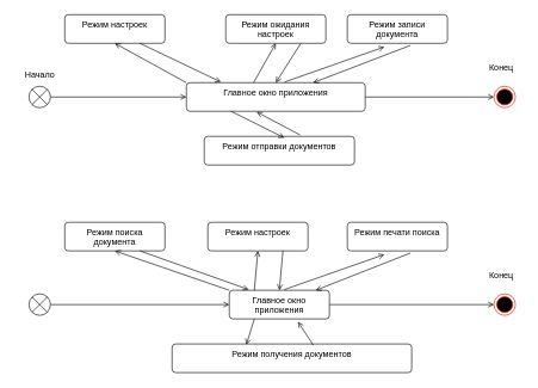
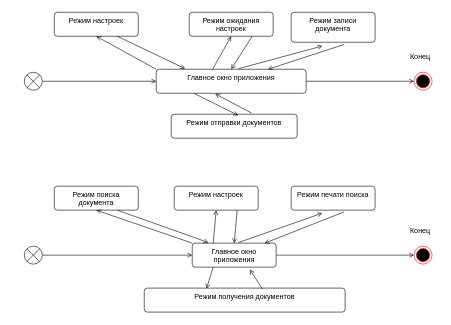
  <mxCell id="0" />
  <mxCell id="1" parent="0" />
  <mxCell id="2" value="" style="endArrow=open;html=1;rounded=0;align=center;verticalAlign=top;endFill=0;labelBackgroundColor=none;endSize=6;entryX=0;entryY=0.5;entryDx=0;entryDy=0;exitX=1;exitY=0.5;exitDx=0;exitDy=0;" edge="1" parent="1" source="17" target="4"><mxGeometry relative="1" as="geometry"><mxPoint x="145" y="115" as="targetPoint" /><mxPoint x="80" y="135" as="sourcePoint" /></mxGeometry></mxCell>
  <mxCell id="3" value="" style="endArrow=open;html=1;rounded=0;align=center;verticalAlign=top;endFill=0;labelBackgroundColor=none;endSize=6;exitX=1;exitY=0.5;exitDx=0;exitDy=0;entryX=0;entryY=0.5;entryDx=0;entryDy=0;" edge="1" parent="1" source="4"><mxGeometry relative="1" as="geometry"><mxPoint x="730" y="95" as="sourcePoint" /><mxPoint x="690" y="135" as="targetPoint" /></mxGeometry></mxCell>
  <mxCell id="4" value="Главное окно приложения" style="html=1;align=center;verticalAlign=top;rounded=1;absoluteArcSize=1;arcSize=10;dashed=0;whiteSpace=wrap;" vertex="1" parent="1"><mxGeometry x="260" y="115" width="250" height="40" as="geometry" /></mxCell>
- <mxCell id="5" value="Режим записи документа" style="html=1;align=center;verticalAlign=top;rounded=1;absoluteArcSize=1;arcSize=10;dashed=0;whiteSpace=wrap;" vertex="1" parent="1"><mxGeometry x="485" y="20" width="140" height="40" as="geometry" /></mxCell>
+ <mxCell id="5" value="Режим записи документа" style="html=1;align=center;verticalAlign=top;rounded=1;absoluteArcSize=1;arcSize=10;dashed=0;whiteSpace=wrap;" vertex="1" parent="1"><mxGeometry x="485" y="20" width="140" height="50" as="geometry" /></mxCell>
  <mxCell id="6" value="Режим настроек" style="html=1;align=center;verticalAlign=top;rounded=1;absoluteArcSize=1;arcSize=10;dashed=0;whiteSpace=wrap;" vertex="1" parent="1"><mxGeometry x="90" y="20" width="140" height="40" as="geometry" /></mxCell>
  <mxCell id="7" value="Режим отправки документов" style="html=1;align=center;verticalAlign=top;rounded=1;absoluteArcSize=1;arcSize=10;dashed=0;whiteSpace=wrap;" vertex="1" parent="1"><mxGeometry x="285" y="190" width="210" height="40" as="geometry" /></mxCell>
  <mxCell id="8" value="" style="endArrow=open;html=1;rounded=0;align=center;verticalAlign=top;endFill=0;labelBackgroundColor=none;endSize=6;entryX=0.371;entryY=1.125;entryDx=0;entryDy=0;exitX=0.55;exitY=-0.025;exitDx=0;exitDy=0;exitPerimeter=0;entryPerimeter=0;" edge="1" parent="1" source="4" target="5"><mxGeometry relative="1" as="geometry"><mxPoint x="222.5" y="-20" as="targetPoint" /><mxPoint x="427.5" y="100" as="sourcePoint" /></mxGeometry></mxCell>
  <mxCell id="9" value="" style="endArrow=open;html=1;rounded=0;align=center;verticalAlign=top;endFill=0;labelBackgroundColor=none;endSize=6;entryX=0.5;entryY=1;entryDx=0;entryDy=0;exitX=0;exitY=0;exitDx=0;exitDy=0;" edge="1" parent="1" source="4" target="6"><mxGeometry relative="1" as="geometry"><mxPoint x="110" y="20" as="targetPoint" /><mxPoint x="315" y="140" as="sourcePoint" /><Array as="points" /></mxGeometry></mxCell>
  <mxCell id="10" value="" style="endArrow=open;html=1;rounded=0;align=center;verticalAlign=top;endFill=0;labelBackgroundColor=none;endSize=6;exitX=0.638;exitY=-0.05;exitDx=0;exitDy=0;entryX=0.393;entryY=1.025;entryDx=0;entryDy=0;entryPerimeter=0;exitPerimeter=0;" edge="1" parent="1" source="7" target="4"><mxGeometry relative="1" as="geometry"><mxPoint x="406" y="172" as="targetPoint" /><mxPoint x="510" y="340" as="sourcePoint" /><Array as="points" /></mxGeometry></mxCell>
  <mxCell id="11" value="" style="endArrow=open;html=1;rounded=0;align=center;verticalAlign=top;endFill=0;labelBackgroundColor=none;endSize=6;exitX=0.75;exitY=1;exitDx=0;exitDy=0;entryX=0.193;entryY=-0.025;entryDx=0;entryDy=0;entryPerimeter=0;" edge="1" parent="1" source="6" target="4"><mxGeometry relative="1" as="geometry"><mxPoint x="320" y="120" as="targetPoint" /><mxPoint x="370" y="25" as="sourcePoint" /><Array as="points" /></mxGeometry></mxCell>
  <mxCell id="12" value="" style="endArrow=open;html=1;rounded=0;align=center;verticalAlign=top;endFill=0;labelBackgroundColor=none;endSize=6;exitX=0.629;exitY=1.075;exitDx=0;exitDy=0;exitPerimeter=0;" edge="1" parent="1" source="5" target="4"><mxGeometry relative="1" as="geometry"><mxPoint x="335" y="133" as="targetPoint" /><mxPoint x="185" y="10" as="sourcePoint" /><Array as="points" /></mxGeometry></mxCell>
  <mxCell id="13" value="" style="endArrow=open;html=1;rounded=0;align=center;verticalAlign=top;endFill=0;labelBackgroundColor=none;endSize=6;exitX=0.25;exitY=1;exitDx=0;exitDy=0;entryX=0.533;entryY=0.05;entryDx=0;entryDy=0;entryPerimeter=0;" edge="1" parent="1" source="4" target="7"><mxGeometry relative="1" as="geometry"><mxPoint x="487" y="341" as="targetPoint" /><mxPoint x="398" y="171" as="sourcePoint" /><Array as="points" /></mxGeometry></mxCell>
- <mxCell id="14" value="Начало" style="text;html=1;align=center;verticalAlign=middle;resizable=0;points=[];autosize=1;strokeColor=none;fillColor=none;" vertex="1" parent="1"><mxGeometry x="20" y="90" width="70" height="30" as="geometry" /></mxCell>
  <mxCell id="15" value="Конец" style="text;html=1;align=center;verticalAlign=middle;resizable=0;points=[];autosize=1;strokeColor=none;fillColor=none;" vertex="1" parent="1"><mxGeometry x="670" y="80" width="60" height="30" as="geometry" /></mxCell>
  <mxCell id="16" value="" style="ellipse;html=1;shape=endState;fillColor=#000000;strokeColor=#ff0000;" vertex="1" parent="1"><mxGeometry x="690" y="120" width="30" height="30" as="geometry" /></mxCell>
  <mxCell id="17" value="" style="shape=sumEllipse;perimeter=ellipsePerimeter;whiteSpace=wrap;html=1;backgroundOutline=1;" vertex="1" parent="1"><mxGeometry x="40" y="120" width="30" height="30" as="geometry" /></mxCell>
  <mxCell id="18" value="Режим ожидания настроек" style="html=1;align=center;verticalAlign=top;rounded=1;absoluteArcSize=1;arcSize=10;dashed=0;whiteSpace=wrap;" vertex="1" parent="1"><mxGeometry x="315" y="20" width="140" height="40" as="geometry" /></mxCell>
  <mxCell id="19" value="" style="endArrow=open;html=1;rounded=0;align=center;verticalAlign=top;endFill=0;labelBackgroundColor=none;endSize=6;exitX=0.75;exitY=1;exitDx=0;exitDy=0;entryX=0.5;entryY=0;entryDx=0;entryDy=0;" edge="1" parent="1" source="18" target="4"><mxGeometry relative="1" as="geometry"><mxPoint x="357" y="124" as="targetPoint" /><mxPoint x="205" y="70" as="sourcePoint" /><Array as="points" /></mxGeometry></mxCell>
  <mxCell id="20" value="" style="endArrow=open;html=1;rounded=0;align=center;verticalAlign=top;endFill=0;labelBackgroundColor=none;endSize=6;entryX=0.5;entryY=1;entryDx=0;entryDy=0;exitX=0.376;exitY=0;exitDx=0;exitDy=0;exitPerimeter=0;" edge="1" parent="1" source="4" target="18"><mxGeometry relative="1" as="geometry"><mxPoint x="170" y="70" as="targetPoint" /><mxPoint x="330" y="125" as="sourcePoint" /><Array as="points" /></mxGeometry></mxCell>
  <mxCell id="21" value="" style="endArrow=open;html=1;rounded=0;align=center;verticalAlign=top;endFill=0;labelBackgroundColor=none;endSize=6;entryX=0;entryY=0.5;entryDx=0;entryDy=0;exitX=1;exitY=0.5;exitDx=0;exitDy=0;" edge="1" parent="1" source="34" target="23"><mxGeometry relative="1" as="geometry"><mxPoint x="145" y="405" as="targetPoint" /><mxPoint x="80" y="425" as="sourcePoint" /></mxGeometry></mxCell>
  <mxCell id="22" value="" style="endArrow=open;html=1;rounded=0;align=center;verticalAlign=top;endFill=0;labelBackgroundColor=none;endSize=6;exitX=1;exitY=0.5;exitDx=0;exitDy=0;entryX=0;entryY=0.5;entryDx=0;entryDy=0;" edge="1" parent="1" source="23"><mxGeometry relative="1" as="geometry"><mxPoint x="730" y="385" as="sourcePoint" /><mxPoint x="690" y="425" as="targetPoint" /></mxGeometry></mxCell>
  <mxCell id="23" value="Главное окно приложения" style="html=1;align=center;verticalAlign=top;rounded=1;absoluteArcSize=1;arcSize=10;dashed=0;whiteSpace=wrap;" vertex="1" parent="1"><mxGeometry x="320" y="405" width="140" height="40" as="geometry" /></mxCell>
  <mxCell id="24" value="Режим печати поиска" style="html=1;align=center;verticalAlign=top;rounded=1;absoluteArcSize=1;arcSize=10;dashed=0;whiteSpace=wrap;" vertex="1" parent="1"><mxGeometry x="485" y="310" width="140" height="40" as="geometry" /></mxCell>
  <mxCell id="25" value="Режим поиска документа" style="html=1;align=center;verticalAlign=top;rounded=1;absoluteArcSize=1;arcSize=10;dashed=0;whiteSpace=wrap;" vertex="1" parent="1"><mxGeometry x="90" y="310" width="140" height="40" as="geometry" /></mxCell>
  <mxCell id="26" value="Режим получения документов" style="html=1;align=center;verticalAlign=top;rounded=1;absoluteArcSize=1;arcSize=10;dashed=0;whiteSpace=wrap;" vertex="1" parent="1"><mxGeometry x="240" y="480" width="335" height="40" as="geometry" /></mxCell>
  <mxCell id="27" value="" style="endArrow=open;html=1;rounded=0;align=center;verticalAlign=top;endFill=0;labelBackgroundColor=none;endSize=6;entryX=0.371;entryY=1.125;entryDx=0;entryDy=0;exitX=0.55;exitY=-0.025;exitDx=0;exitDy=0;exitPerimeter=0;entryPerimeter=0;" edge="1" parent="1" source="23" target="24"><mxGeometry relative="1" as="geometry"><mxPoint x="222.5" y="270" as="targetPoint" /><mxPoint x="427.5" y="390" as="sourcePoint" /></mxGeometry></mxCell>
  <mxCell id="28" value="" style="endArrow=open;html=1;rounded=0;align=center;verticalAlign=top;endFill=0;labelBackgroundColor=none;endSize=6;entryX=0.5;entryY=1;entryDx=0;entryDy=0;exitX=0;exitY=0;exitDx=0;exitDy=0;" edge="1" parent="1" source="23" target="25"><mxGeometry relative="1" as="geometry"><mxPoint x="110" y="310" as="targetPoint" /><mxPoint x="315" y="430" as="sourcePoint" /><Array as="points" /></mxGeometry></mxCell>
  <mxCell id="29" value="" style="endArrow=open;html=1;rounded=0;align=center;verticalAlign=top;endFill=0;labelBackgroundColor=none;endSize=6;exitX=0.75;exitY=1;exitDx=0;exitDy=0;entryX=0.193;entryY=-0.025;entryDx=0;entryDy=0;entryPerimeter=0;" edge="1" parent="1" source="25" target="23"><mxGeometry relative="1" as="geometry"><mxPoint x="320" y="410" as="targetPoint" /><mxPoint x="370" y="315" as="sourcePoint" /><Array as="points" /></mxGeometry></mxCell>
  <mxCell id="30" value="" style="endArrow=open;html=1;rounded=0;align=center;verticalAlign=top;endFill=0;labelBackgroundColor=none;endSize=6;exitX=0.629;exitY=1.075;exitDx=0;exitDy=0;exitPerimeter=0;" edge="1" parent="1" source="24" target="23"><mxGeometry relative="1" as="geometry"><mxPoint x="335" y="423" as="targetPoint" /><mxPoint x="185" y="300" as="sourcePoint" /><Array as="points" /></mxGeometry></mxCell>
  <mxCell id="31" value="Конец" style="text;html=1;align=center;verticalAlign=middle;resizable=0;points=[];autosize=1;strokeColor=none;fillColor=none;" vertex="1" parent="1"><mxGeometry x="670" y="370" width="60" height="30" as="geometry" /></mxCell>
  <mxCell id="32" value="" style="endArrow=open;html=1;rounded=0;align=center;verticalAlign=top;endFill=0;labelBackgroundColor=none;endSize=6;exitX=0.59;exitY=0.05;exitDx=0;exitDy=0;entryX=0.686;entryY=1.1;entryDx=0;entryDy=0;entryPerimeter=0;exitPerimeter=0;" edge="1" parent="1" source="26" target="23"><mxGeometry relative="1" as="geometry"><mxPoint x="445" y="445" as="targetPoint" /><mxPoint x="557" y="510" as="sourcePoint" /><Array as="points" /></mxGeometry></mxCell>
  <mxCell id="33" value="" style="ellipse;html=1;shape=endState;fillColor=#000000;strokeColor=#ff0000;" vertex="1" parent="1"><mxGeometry x="690" y="410" width="30" height="30" as="geometry" /></mxCell>
  <mxCell id="34" value="" style="shape=sumEllipse;perimeter=ellipsePerimeter;whiteSpace=wrap;html=1;backgroundOutline=1;" vertex="1" parent="1"><mxGeometry x="40" y="410" width="30" height="30" as="geometry" /></mxCell>
  <mxCell id="35" value="Режим настроек" style="html=1;align=center;verticalAlign=top;rounded=1;absoluteArcSize=1;arcSize=10;dashed=0;whiteSpace=wrap;" vertex="1" parent="1"><mxGeometry x="290" y="310" width="140" height="40" as="geometry" /></mxCell>
  <mxCell id="36" value="" style="endArrow=open;html=1;rounded=0;align=center;verticalAlign=top;endFill=0;labelBackgroundColor=none;endSize=6;exitX=0.75;exitY=1;exitDx=0;exitDy=0;entryX=0.5;entryY=0;entryDx=0;entryDy=0;" edge="1" parent="1" source="35" target="23"><mxGeometry relative="1" as="geometry"><mxPoint x="357" y="414" as="targetPoint" /><mxPoint x="205" y="360" as="sourcePoint" /><Array as="points" /></mxGeometry></mxCell>
  <mxCell id="37" value="" style="endArrow=open;html=1;rounded=0;align=center;verticalAlign=top;endFill=0;labelBackgroundColor=none;endSize=6;entryX=0.5;entryY=1;entryDx=0;entryDy=0;exitX=0.25;exitY=0;exitDx=0;exitDy=0;" edge="1" parent="1" source="23" target="35"><mxGeometry relative="1" as="geometry"><mxPoint x="170" y="360" as="targetPoint" /><mxPoint x="330" y="415" as="sourcePoint" /><Array as="points" /></mxGeometry></mxCell>
  <mxCell id="38" value="" style="endArrow=open;html=1;rounded=0;align=center;verticalAlign=top;endFill=0;labelBackgroundColor=none;endSize=6;entryX=0.31;entryY=0.025;entryDx=0;entryDy=0;entryPerimeter=0;exitX=0.25;exitY=1;exitDx=0;exitDy=0;" edge="1" parent="1" source="23" target="26"><mxGeometry relative="1" as="geometry"><mxPoint x="455" y="455" as="targetPoint" /><mxPoint x="340" y="460" as="sourcePoint" /><Array as="points" /></mxGeometry></mxCell>
